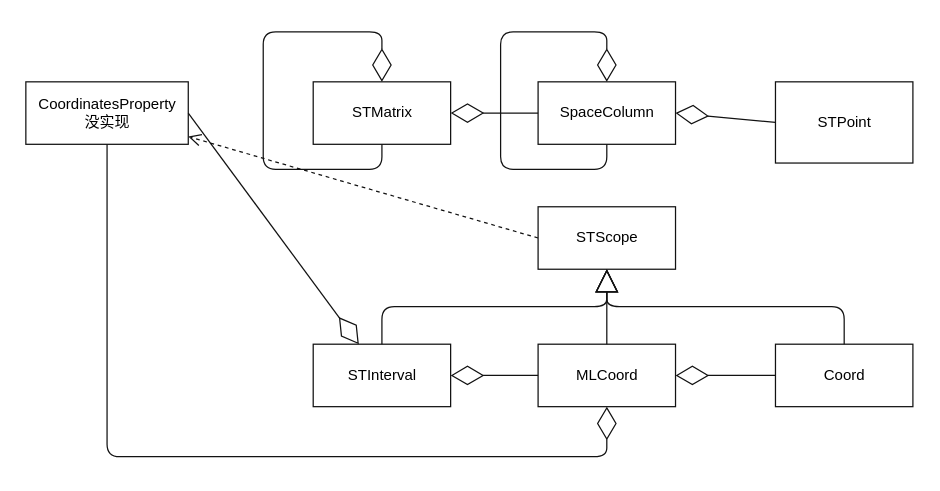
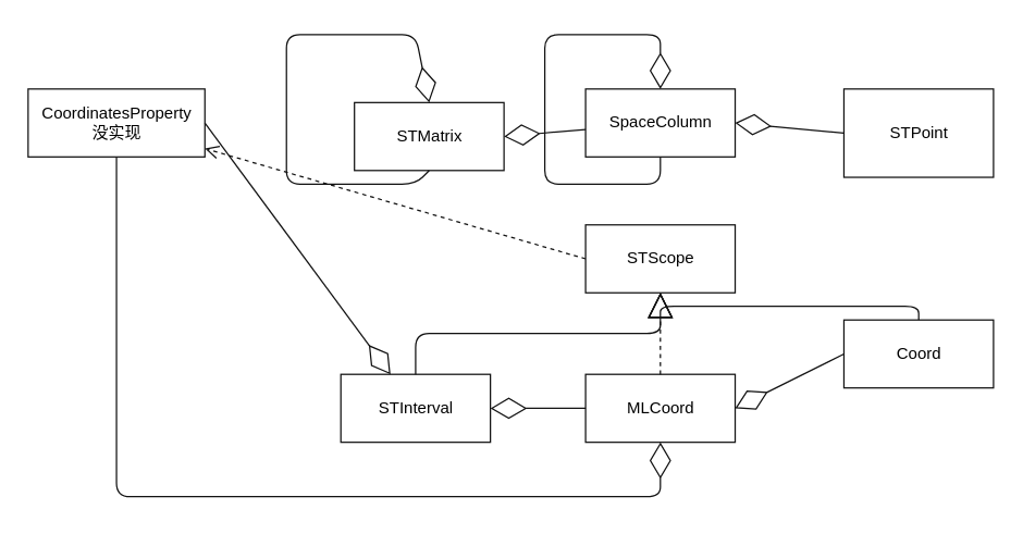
  <mxCell id="0" />
  <mxCell id="1" parent="0" />
- <mxCell id="2" value="STMatrix" style="html=1;strokeColor=#121212;fontColor=#000000;fillColor=#FFFFFF;" parent="1" vertex="1"><mxGeometry x="250" y="60" width="110" height="50" as="geometry" /></mxCell>
+ <mxCell id="2" value="STMatrix" style="html=1;strokeColor=#121212;fontColor=#000000;fillColor=#FFFFFF;" parent="1" vertex="1"><mxGeometry x="260" y="70" width="110" height="50" as="geometry" /></mxCell>
  <mxCell id="3" value="SpaceColumn" style="html=1;strokeColor=#121212;fontColor=#000000;fillColor=#FFFFFF;" parent="1" vertex="1"><mxGeometry x="430" y="60" width="110" height="50" as="geometry" /></mxCell>
  <mxCell id="4" value="STPoint" style="html=1;strokeColor=#121212;fontColor=#000000;fillColor=#FFFFFF;" parent="1" vertex="1"><mxGeometry x="620" y="60" width="110" height="65" as="geometry" /></mxCell>
  <mxCell id="5" value="" style="endArrow=diamondThin;endFill=0;endSize=24;html=1;entryX=1;entryY=0.5;entryDx=0;entryDy=0;strokeColor=#121212;" parent="1" source="3" target="2" edge="1"><mxGeometry width="160" relative="1" as="geometry"><mxPoint x="410" y="120" as="sourcePoint" /><mxPoint x="570" y="120" as="targetPoint" /></mxGeometry></mxCell>
  <mxCell id="6" value="" style="endArrow=diamondThin;endFill=0;endSize=24;html=1;entryX=1;entryY=0.5;entryDx=0;entryDy=0;exitX=0;exitY=0.5;exitDx=0;exitDy=0;strokeColor=#121212;" parent="1" source="4" target="3" edge="1"><mxGeometry width="160" relative="1" as="geometry"><mxPoint x="449" y="95" as="sourcePoint" /><mxPoint x="370" y="95" as="targetPoint" /></mxGeometry></mxCell>
  <mxCell id="7" value="" style="endArrow=diamondThin;endFill=0;endSize=24;html=1;entryX=0.5;entryY=0;entryDx=0;entryDy=0;exitX=0.5;exitY=1;exitDx=0;exitDy=0;strokeColor=#121212;" parent="1" source="2" target="2" edge="1"><mxGeometry width="160" relative="1" as="geometry"><mxPoint x="440" y="95" as="sourcePoint" /><mxPoint x="370" y="95" as="targetPoint" /><Array as="points"><mxPoint x="305" y="130" /><mxPoint x="210" y="130" /><mxPoint x="210" y="20" /><mxPoint x="305" y="20" /></Array></mxGeometry></mxCell>
  <mxCell id="8" value="STInterval" style="html=1;strokeColor=#121212;fontColor=#000000;fillColor=#FFFFFF;" parent="1" vertex="1"><mxGeometry x="250" y="270" width="110" height="50" as="geometry" /></mxCell>
  <mxCell id="9" value="MLCoord" style="html=1;strokeColor=#121212;fontColor=#000000;fillColor=#FFFFFF;" parent="1" vertex="1"><mxGeometry x="430" y="270" width="110" height="50" as="geometry" /></mxCell>
- <mxCell id="10" value="Coord" style="html=1;strokeColor=#121212;fontColor=#000000;fillColor=#FFFFFF;" parent="1" vertex="1"><mxGeometry x="620" y="270" width="110" height="50" as="geometry" /></mxCell>
+ <mxCell id="10" value="Coord" style="html=1;strokeColor=#121212;fontColor=#000000;fillColor=#FFFFFF;" parent="1" vertex="1"><mxGeometry x="620" y="230" width="110" height="50" as="geometry" /></mxCell>
  <mxCell id="11" value="" style="endArrow=diamondThin;endFill=0;endSize=24;html=1;entryX=1;entryY=0.5;entryDx=0;entryDy=0;exitX=0;exitY=0.5;exitDx=0;exitDy=0;strokeColor=#121212;" parent="1" source="10" target="9" edge="1"><mxGeometry width="160" relative="1" as="geometry"><mxPoint x="630" y="135" as="sourcePoint" /><mxPoint x="550" y="135" as="targetPoint" /></mxGeometry></mxCell>
  <mxCell id="12" value="" style="endArrow=diamondThin;endFill=0;endSize=24;html=1;exitX=0;exitY=0.5;exitDx=0;exitDy=0;strokeColor=#121212;" parent="1" source="9" target="8" edge="1"><mxGeometry width="160" relative="1" as="geometry"><mxPoint x="630" y="305" as="sourcePoint" /><mxPoint x="550" y="305" as="targetPoint" /></mxGeometry></mxCell>
  <mxCell id="13" value="" style="html=1;verticalAlign=bottom;endArrow=open;dashed=1;endSize=8;exitX=0;exitY=0.5;exitDx=0;exitDy=0;strokeColor=#121212;" parent="1" source="17" target="14" edge="1"><mxGeometry relative="1" as="geometry"><mxPoint x="345" y="200" as="sourcePoint" /><mxPoint x="450" y="180" as="targetPoint" /></mxGeometry></mxCell>
  <mxCell id="14" value="CoordinatesProperty&lt;br&gt;没实现" style="html=1;strokeColor=#121212;fontColor=#000000;fillColor=#FFFFFF;" parent="1" vertex="1"><mxGeometry x="20" y="60" width="130" height="50" as="geometry" /></mxCell>
  <mxCell id="15" value="" style="endArrow=diamondThin;endFill=0;endSize=24;html=1;exitX=0.5;exitY=1;exitDx=0;exitDy=0;edgeStyle=orthogonalEdgeStyle;entryX=0.5;entryY=1;entryDx=0;entryDy=0;strokeColor=#121212;" parent="1" source="14" target="9" edge="1"><mxGeometry width="160" relative="1" as="geometry"><mxPoint x="90" y="370" as="sourcePoint" /><mxPoint x="530" y="360" as="targetPoint" /><Array as="points"><mxPoint x="85" y="360" /><mxPoint x="485" y="360" /></Array></mxGeometry></mxCell>
  <mxCell id="16" value="" style="endArrow=diamondThin;endFill=0;endSize=24;html=1;exitX=1;exitY=0.5;exitDx=0;exitDy=0;strokeColor=#121212;" parent="1" source="14" target="8" edge="1"><mxGeometry width="160" relative="1" as="geometry"><mxPoint x="260" y="95" as="sourcePoint" /><mxPoint x="250" y="95" as="targetPoint" /></mxGeometry></mxCell>
  <mxCell id="17" value="STScope" style="html=1;strokeColor=#121212;fontColor=#000000;fillColor=#FFFFFF;" parent="1" vertex="1"><mxGeometry x="430" y="160" width="110" height="50" as="geometry" /></mxCell>
  <mxCell id="18" value="" style="endArrow=block;endSize=16;endFill=0;html=1;entryX=0.5;entryY=1;entryDx=0;entryDy=0;exitX=0.5;exitY=0;exitDx=0;exitDy=0;edgeStyle=orthogonalEdgeStyle;strokeColor=#121212;" parent="1" source="8" target="17" edge="1"><mxGeometry width="160" relative="1" as="geometry"><mxPoint x="310" y="250" as="sourcePoint" /><mxPoint x="510" y="240" as="targetPoint" /></mxGeometry></mxCell>
- <mxCell id="19" value="" style="endArrow=block;endSize=16;endFill=0;html=1;exitX=0.5;exitY=0;exitDx=0;exitDy=0;edgeStyle=orthogonalEdgeStyle;entryX=0.5;entryY=1;entryDx=0;entryDy=0;strokeColor=#121212;" parent="1" source="9" target="17" edge="1"><mxGeometry width="160" relative="1" as="geometry"><mxPoint x="315" y="280" as="sourcePoint" /><mxPoint x="490" y="210" as="targetPoint" /></mxGeometry></mxCell>
+ <mxCell id="19" value="" style="endArrow=block;endSize=16;endFill=0;html=1;exitX=0.5;exitY=0;exitDx=0;exitDy=0;edgeStyle=orthogonalEdgeStyle;entryX=0.5;entryY=1;entryDx=0;entryDy=0;strokeColor=#121212;dashed=1;" parent="1" source="9" target="17" edge="1"><mxGeometry width="160" relative="1" as="geometry"><mxPoint x="315" y="280" as="sourcePoint" /><mxPoint x="490" y="210" as="targetPoint" /></mxGeometry></mxCell>
  <mxCell id="20" value="" style="endArrow=block;endSize=16;endFill=0;html=1;exitX=0.5;exitY=0;exitDx=0;exitDy=0;edgeStyle=orthogonalEdgeStyle;entryX=0.5;entryY=1;entryDx=0;entryDy=0;strokeColor=#121212;" parent="1" source="10" target="17" edge="1"><mxGeometry width="160" relative="1" as="geometry"><mxPoint x="315" y="280" as="sourcePoint" /><mxPoint x="490" y="210" as="targetPoint" /></mxGeometry></mxCell>
  <mxCell id="21" value="" style="endArrow=diamondThin;endFill=0;endSize=24;html=1;exitX=0.5;exitY=1;exitDx=0;exitDy=0;edgeStyle=orthogonalEdgeStyle;strokeColor=#121212;" parent="1" source="3" edge="1"><mxGeometry width="160" relative="1" as="geometry"><mxPoint x="260" y="95" as="sourcePoint" /><mxPoint x="485" y="60" as="targetPoint" /><Array as="points"><mxPoint x="485" y="130" /><mxPoint x="400" y="130" /><mxPoint x="400" y="20" /><mxPoint x="485" y="20" /></Array></mxGeometry></mxCell>
